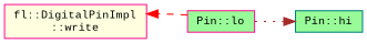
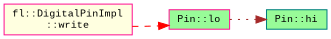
  digraph {
    fontname="Liberation Mono"
    rankdir=LR
    node [color=deeppink fillcolor=palegreen fontname="Liberation Mono" fontsize=10 shape=box style=filled]
    edge [fontname="Liberation Mono" fontsize=10 labelfontname=Helvetica labelfontsize=10]
    n1 [fillcolor=lightyellow fontcolor=black height=0.2 label="fl::DigitalPinImpl\l::write" width=0.4]
    n2 [height=0.2 label="Pin::lo" width=0.4]
    n3 [color=teal height=0.2 label="Pin::hi" width=0.4]
-   n2 -> n1 [color=red style=dashed]
+   n1 -> n2 [color=red style=dashed]
    n2 -> n3 [color=brown style=dotted]
  }
